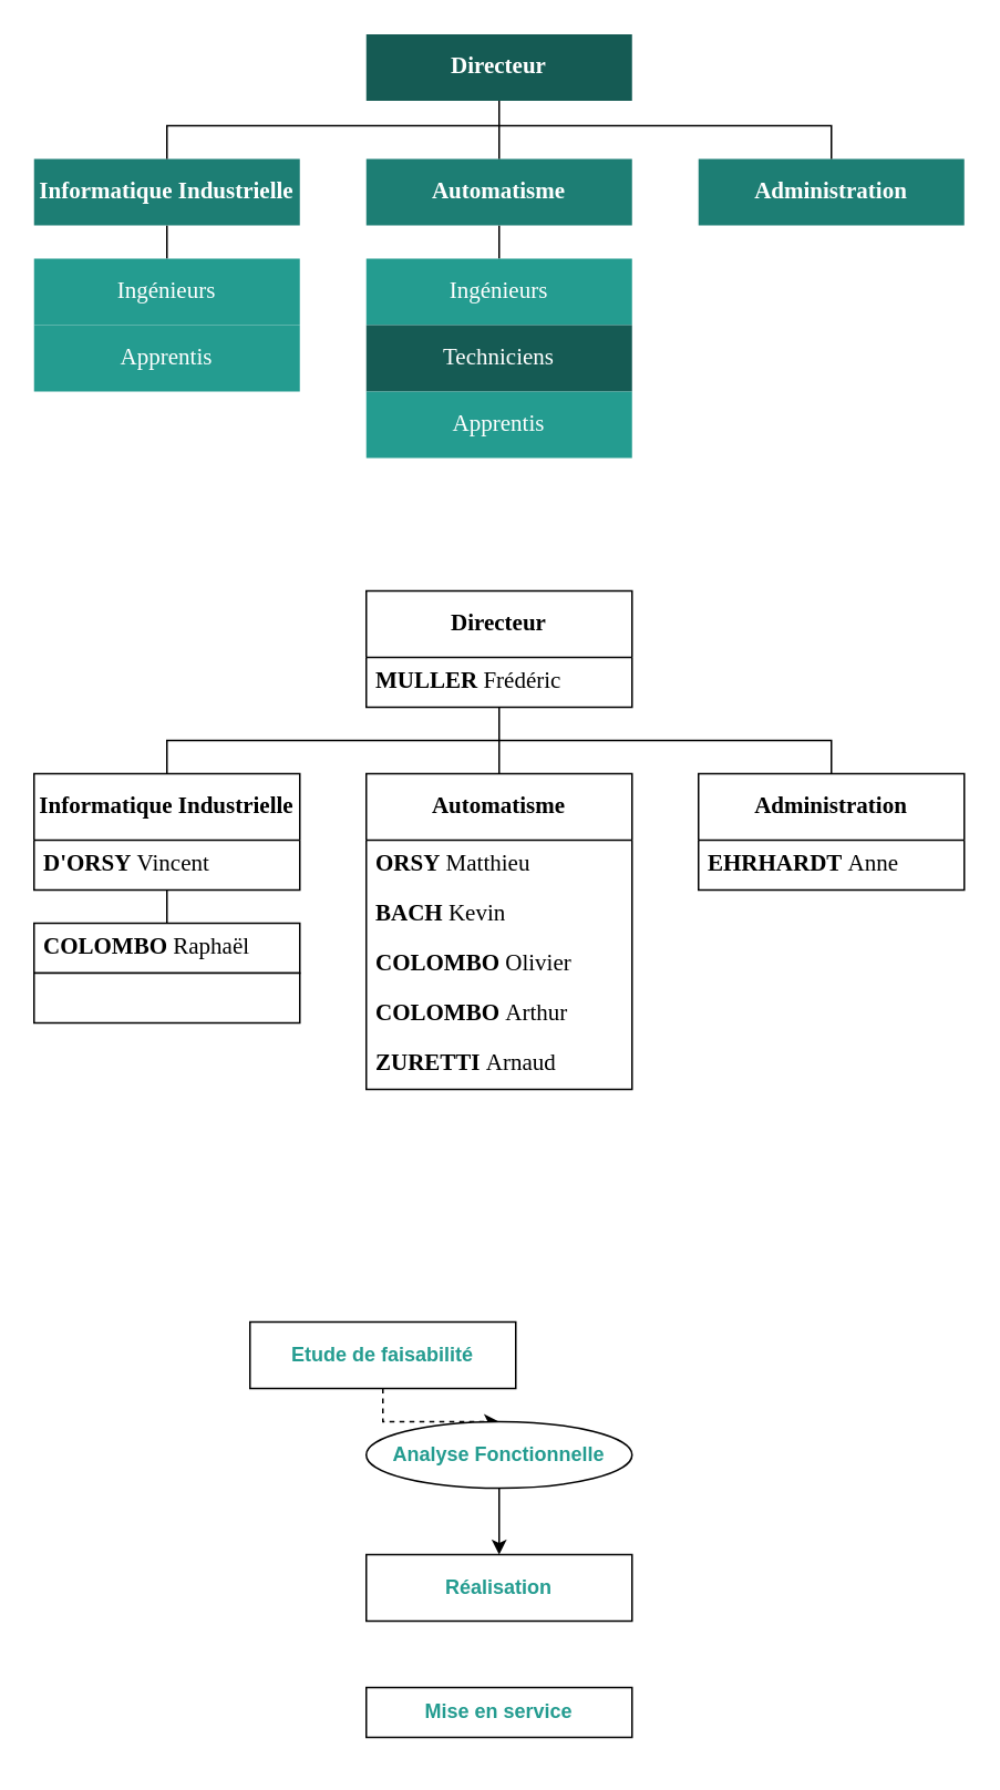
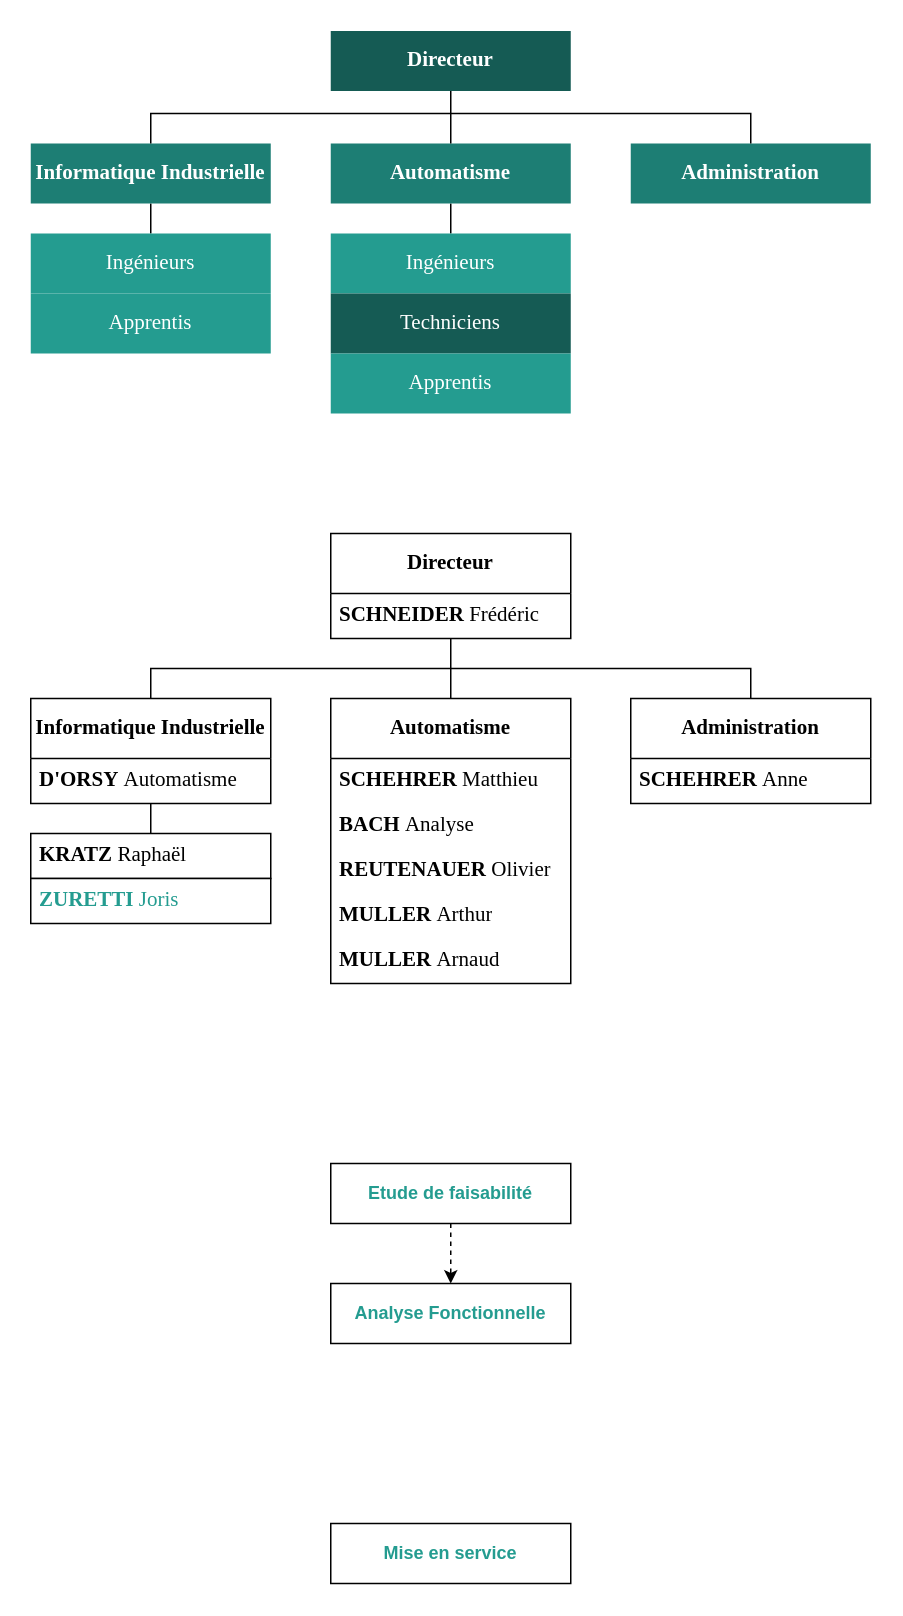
  <mxCell id="0" />
  <mxCell id="1" parent="0" />
  <mxCell id="2" value="&lt;b style=&quot;border-color: var(--border-color); font-size: 14px;&quot;&gt;Automatisme&lt;/b&gt;" style="swimlane;fontStyle=0;childLayout=stackLayout;horizontal=1;startSize=40;horizontalStack=0;resizeParent=1;resizeParentMax=0;resizeLast=0;collapsible=1;marginBottom=0;whiteSpace=wrap;html=1;fontFamily=calibri;fontSize=14;" vertex="1" parent="1"><mxGeometry x="220" y="465" width="160" height="190" as="geometry"><mxRectangle x="250" y="510" width="120" height="30" as="alternateBounds" /></mxGeometry></mxCell>
- <mxCell id="3" value="&lt;b style=&quot;border-color: var(--border-color); text-align: center; font-size: 14px;&quot;&gt;ORSY&amp;nbsp;&lt;/b&gt;Matthieu" style="text;strokeColor=none;fillColor=none;align=left;verticalAlign=middle;spacingLeft=4;spacingRight=4;overflow=hidden;points=[[0,0.5],[1,0.5]];portConstraint=eastwest;rotatable=0;whiteSpace=wrap;html=1;fontFamily=calibri;fontSize=14;" vertex="1" parent="2"><mxGeometry y="40" width="160" height="30" as="geometry" /></mxCell>
- <mxCell id="4" value="&lt;b style=&quot;border-color: var(--border-color); text-align: center; font-size: 14px;&quot;&gt;BACH&amp;nbsp;&lt;/b&gt;Kevin" style="text;strokeColor=none;fillColor=none;align=left;verticalAlign=middle;spacingLeft=4;spacingRight=4;overflow=hidden;points=[[0,0.5],[1,0.5]];portConstraint=eastwest;rotatable=0;whiteSpace=wrap;html=1;fontFamily=calibri;fontSize=14;" vertex="1" parent="2"><mxGeometry y="70" width="160" height="30" as="geometry" /></mxCell>
- <mxCell id="5" value="&lt;b style=&quot;border-color: var(--border-color); text-align: center; font-size: 14px;&quot;&gt;COLOMBO&amp;nbsp;&lt;/b&gt;Olivier" style="text;strokeColor=none;fillColor=none;align=left;verticalAlign=middle;spacingLeft=4;spacingRight=4;overflow=hidden;points=[[0,0.5],[1,0.5]];portConstraint=eastwest;rotatable=0;whiteSpace=wrap;html=1;fontFamily=calibri;fontSize=14;perimeterSpacing=0;" vertex="1" parent="2"><mxGeometry y="100" width="160" height="30" as="geometry" /></mxCell>
- <mxCell id="6" value="&lt;b style=&quot;border-color: var(--border-color); text-align: center; font-size: 14px;&quot;&gt;COLOMBO&amp;nbsp;&lt;/b&gt;Arthur" style="text;strokeColor=none;fillColor=none;align=left;verticalAlign=middle;spacingLeft=4;spacingRight=4;overflow=hidden;points=[[0,0.5],[1,0.5]];portConstraint=eastwest;rotatable=0;whiteSpace=wrap;html=1;fontFamily=calibri;fontSize=14;" vertex="1" parent="2"><mxGeometry y="130" width="160" height="30" as="geometry" /></mxCell>
- <mxCell id="7" value="&lt;b style=&quot;border-color: var(--border-color); text-align: center; font-size: 14px;&quot;&gt;ZURETTI&amp;nbsp;&lt;/b&gt;Arnaud" style="text;strokeColor=none;fillColor=none;align=left;verticalAlign=middle;spacingLeft=4;spacingRight=4;overflow=hidden;points=[[0,0.5],[1,0.5]];portConstraint=eastwest;rotatable=0;whiteSpace=wrap;html=1;fontFamily=calibri;fontSize=14;" vertex="1" parent="2"><mxGeometry y="160" width="160" height="30" as="geometry" /></mxCell>
+ <mxCell id="3" value="&lt;b style=&quot;border-color: var(--border-color); text-align: center; font-size: 14px;&quot;&gt;SCHEHRER&amp;nbsp;&lt;/b&gt;Matthieu" style="text;strokeColor=none;fillColor=none;align=left;verticalAlign=middle;spacingLeft=4;spacingRight=4;overflow=hidden;points=[[0,0.5],[1,0.5]];portConstraint=eastwest;rotatable=0;whiteSpace=wrap;html=1;fontFamily=calibri;fontSize=14;" vertex="1" parent="2"><mxGeometry y="40" width="160" height="30" as="geometry" /></mxCell>
+ <mxCell id="4" value="&lt;b style=&quot;border-color: var(--border-color); text-align: center; font-size: 14px;&quot;&gt;BACH&amp;nbsp;&lt;/b&gt;Analyse" style="text;strokeColor=none;fillColor=none;align=left;verticalAlign=middle;spacingLeft=4;spacingRight=4;overflow=hidden;points=[[0,0.5],[1,0.5]];portConstraint=eastwest;rotatable=0;whiteSpace=wrap;html=1;fontFamily=calibri;fontSize=14;" vertex="1" parent="2"><mxGeometry y="70" width="160" height="30" as="geometry" /></mxCell>
+ <mxCell id="5" value="&lt;b style=&quot;border-color: var(--border-color); text-align: center; font-size: 14px;&quot;&gt;REUTENAUER&amp;nbsp;&lt;/b&gt;Olivier" style="text;strokeColor=none;fillColor=none;align=left;verticalAlign=middle;spacingLeft=4;spacingRight=4;overflow=hidden;points=[[0,0.5],[1,0.5]];portConstraint=eastwest;rotatable=0;whiteSpace=wrap;html=1;fontFamily=calibri;fontSize=14;perimeterSpacing=0;" vertex="1" parent="2"><mxGeometry y="100" width="160" height="30" as="geometry" /></mxCell>
+ <mxCell id="6" value="&lt;b style=&quot;border-color: var(--border-color); text-align: center; font-size: 14px;&quot;&gt;MULLER&amp;nbsp;&lt;/b&gt;Arthur" style="text;strokeColor=none;fillColor=none;align=left;verticalAlign=middle;spacingLeft=4;spacingRight=4;overflow=hidden;points=[[0,0.5],[1,0.5]];portConstraint=eastwest;rotatable=0;whiteSpace=wrap;html=1;fontFamily=calibri;fontSize=14;" vertex="1" parent="2"><mxGeometry y="130" width="160" height="30" as="geometry" /></mxCell>
+ <mxCell id="7" value="&lt;b style=&quot;border-color: var(--border-color); text-align: center; font-size: 14px;&quot;&gt;MULLER&amp;nbsp;&lt;/b&gt;Arnaud" style="text;strokeColor=none;fillColor=none;align=left;verticalAlign=middle;spacingLeft=4;spacingRight=4;overflow=hidden;points=[[0,0.5],[1,0.5]];portConstraint=eastwest;rotatable=0;whiteSpace=wrap;html=1;fontFamily=calibri;fontSize=14;" vertex="1" parent="2"><mxGeometry y="160" width="160" height="30" as="geometry" /></mxCell>
  <mxCell id="8" style="edgeStyle=orthogonalEdgeStyle;rounded=0;orthogonalLoop=1;jettySize=auto;html=1;exitX=0.5;exitY=1;exitDx=0;exitDy=0;entryX=0.5;entryY=0;entryDx=0;entryDy=0;endArrow=none;endFill=0;fontFamily=calibri;fontSize=14;" edge="1" parent="1" source="9" target="30"><mxGeometry relative="1" as="geometry" /></mxCell>
  <mxCell id="9" value="&lt;b style=&quot;border-color: var(--border-color); font-size: 14px;&quot;&gt;Informatique Industrielle&lt;/b&gt;" style="swimlane;fontStyle=0;childLayout=stackLayout;horizontal=1;startSize=40;horizontalStack=0;resizeParent=1;resizeParentMax=0;resizeLast=0;collapsible=1;marginBottom=0;whiteSpace=wrap;html=1;fontFamily=calibri;fontSize=14;" vertex="1" parent="1"><mxGeometry x="20" y="465" width="160" height="70" as="geometry"><mxRectangle x="250" y="510" width="120" height="30" as="alternateBounds" /></mxGeometry></mxCell>
- <mxCell id="10" value="&lt;b style=&quot;border-color: var(--border-color); text-align: center; font-size: 14px;&quot;&gt;D'ORSY&amp;nbsp;&lt;/b&gt;Vincent" style="text;strokeColor=none;fillColor=none;align=left;verticalAlign=middle;spacingLeft=4;spacingRight=4;overflow=hidden;points=[[0,0.5],[1,0.5]];portConstraint=eastwest;rotatable=0;whiteSpace=wrap;html=1;fontFamily=calibri;fontSize=14;" vertex="1" parent="9"><mxGeometry y="40" width="160" height="30" as="geometry" /></mxCell>
+ <mxCell id="10" value="&lt;b style=&quot;border-color: var(--border-color); text-align: center; font-size: 14px;&quot;&gt;D'ORSY&amp;nbsp;&lt;/b&gt;Automatisme" style="text;strokeColor=none;fillColor=none;align=left;verticalAlign=middle;spacingLeft=4;spacingRight=4;overflow=hidden;points=[[0,0.5],[1,0.5]];portConstraint=eastwest;rotatable=0;whiteSpace=wrap;html=1;fontFamily=calibri;fontSize=14;" vertex="1" parent="9"><mxGeometry y="40" width="160" height="30" as="geometry" /></mxCell>
  <mxCell id="11" value="&lt;b style=&quot;border-color: var(--border-color); font-size: 14px;&quot;&gt;Administration&lt;/b&gt;" style="swimlane;fontStyle=0;childLayout=stackLayout;horizontal=1;startSize=40;horizontalStack=0;resizeParent=1;resizeParentMax=0;resizeLast=0;collapsible=1;marginBottom=0;whiteSpace=wrap;html=1;fontFamily=calibri;fontSize=14;" vertex="1" parent="1"><mxGeometry x="420" y="465" width="160" height="70" as="geometry"><mxRectangle x="250" y="510" width="120" height="30" as="alternateBounds" /></mxGeometry></mxCell>
- <mxCell id="12" value="&lt;b style=&quot;border-color: var(--border-color); text-align: center; font-size: 14px;&quot;&gt;EHRHARDT&amp;nbsp;&lt;/b&gt;Anne" style="text;strokeColor=none;fillColor=none;align=left;verticalAlign=middle;spacingLeft=4;spacingRight=4;overflow=hidden;points=[[0,0.5],[1,0.5]];portConstraint=eastwest;rotatable=0;whiteSpace=wrap;html=1;fontFamily=calibri;fontSize=14;" vertex="1" parent="11"><mxGeometry y="40" width="160" height="30" as="geometry" /></mxCell>
+ <mxCell id="12" value="&lt;b style=&quot;border-color: var(--border-color); text-align: center; font-size: 14px;&quot;&gt;SCHEHRER&amp;nbsp;&lt;/b&gt;Anne" style="text;strokeColor=none;fillColor=none;align=left;verticalAlign=middle;spacingLeft=4;spacingRight=4;overflow=hidden;points=[[0,0.5],[1,0.5]];portConstraint=eastwest;rotatable=0;whiteSpace=wrap;html=1;fontFamily=calibri;fontSize=14;" vertex="1" parent="11"><mxGeometry y="40" width="160" height="30" as="geometry" /></mxCell>
  <mxCell id="13" style="edgeStyle=orthogonalEdgeStyle;rounded=0;orthogonalLoop=1;jettySize=auto;html=1;exitX=0.5;exitY=1;exitDx=0;exitDy=0;entryX=0.5;entryY=0;entryDx=0;entryDy=0;endArrow=none;endFill=0;fontFamily=calibri;fontSize=14;" edge="1" parent="1" source="14" target="2"><mxGeometry relative="1" as="geometry" /></mxCell>
  <mxCell id="14" value="&lt;b style=&quot;border-color: var(--border-color); font-size: 14px;&quot;&gt;Directeur&lt;/b&gt;" style="swimlane;fontStyle=0;childLayout=stackLayout;horizontal=1;startSize=40;horizontalStack=0;resizeParent=1;resizeParentMax=0;resizeLast=0;collapsible=1;marginBottom=0;whiteSpace=wrap;html=1;fontFamily=calibri;fontSize=14;" vertex="1" parent="1"><mxGeometry x="220" y="355" width="160" height="70" as="geometry"><mxRectangle x="250" y="510" width="120" height="30" as="alternateBounds" /></mxGeometry></mxCell>
- <mxCell id="15" value="&lt;b style=&quot;border-color: var(--border-color); text-align: center; font-size: 14px;&quot;&gt;MULLER&amp;nbsp;&lt;/b&gt;Frédéric" style="text;strokeColor=none;fillColor=none;align=left;verticalAlign=middle;spacingLeft=4;spacingRight=4;overflow=hidden;points=[[0,0.5],[1,0.5]];portConstraint=eastwest;rotatable=0;whiteSpace=wrap;html=1;fontFamily=calibri;fontSize=14;" vertex="1" parent="14"><mxGeometry y="40" width="160" height="30" as="geometry" /></mxCell>
+ <mxCell id="15" value="&lt;b style=&quot;border-color: var(--border-color); text-align: center; font-size: 14px;&quot;&gt;SCHNEIDER&amp;nbsp;&lt;/b&gt;Frédéric" style="text;strokeColor=none;fillColor=none;align=left;verticalAlign=middle;spacingLeft=4;spacingRight=4;overflow=hidden;points=[[0,0.5],[1,0.5]];portConstraint=eastwest;rotatable=0;whiteSpace=wrap;html=1;fontFamily=calibri;fontSize=14;" vertex="1" parent="14"><mxGeometry y="40" width="160" height="30" as="geometry" /></mxCell>
  <mxCell id="16" value="&lt;span style=&quot;font-size: 14px;&quot;&gt;Directeur&lt;/span&gt;" style="rounded=0;whiteSpace=wrap;html=1;glass=0;shadow=0;fillColor=#155B54;strokeColor=none;fontColor=#FFFFFF;fontFamily=calibri;fontSize=14;fontStyle=1" vertex="1" parent="1"><mxGeometry x="220" y="20" width="160" height="40" as="geometry" /></mxCell>
  <mxCell id="17" value="" style="edgeStyle=orthogonalEdgeStyle;rounded=0;orthogonalLoop=1;jettySize=auto;html=1;endArrow=none;endFill=0;fontFamily=calibri;fontSize=14;fontStyle=0" edge="1" parent="1" source="18" target="23"><mxGeometry relative="1" as="geometry" /></mxCell>
  <mxCell id="18" value="&lt;span style=&quot;font-size: 14px;&quot;&gt;Automatisme&lt;/span&gt;" style="rounded=0;whiteSpace=wrap;html=1;fillColor=#1d7e74;fontColor=#FFFFFF;strokeColor=none;fontFamily=calibri;fontSize=14;fontStyle=1" vertex="1" parent="1"><mxGeometry x="220" y="95" width="160" height="40" as="geometry" /></mxCell>
  <mxCell id="19" value="" style="edgeStyle=orthogonalEdgeStyle;rounded=0;orthogonalLoop=1;jettySize=auto;html=1;endArrow=none;endFill=0;fontFamily=calibri;fontSize=14;fontStyle=0" edge="1" parent="1" source="20" target="22"><mxGeometry relative="1" as="geometry" /></mxCell>
  <mxCell id="20" value="&lt;span style=&quot;border-color: var(--border-color); font-size: 14px;&quot;&gt;Informatique Industrielle&lt;/span&gt;" style="rounded=0;whiteSpace=wrap;html=1;fillColor=#1D7E74;fontColor=#FFFFFF;strokeColor=none;fontFamily=calibri;fontSize=14;fontStyle=1" vertex="1" parent="1"><mxGeometry x="20" y="95" width="160" height="40" as="geometry" /></mxCell>
  <mxCell id="21" value="&lt;span style=&quot;border-color: var(--border-color); font-size: 14px;&quot;&gt;Administration&lt;/span&gt;" style="rounded=0;whiteSpace=wrap;html=1;fillColor=#1D7E74;fontColor=#FFFFFF;strokeColor=none;fontFamily=calibri;fontSize=14;fontStyle=1" vertex="1" parent="1"><mxGeometry x="420" y="95" width="160" height="40" as="geometry" /></mxCell>
  <mxCell id="22" value="&lt;span style=&quot;border-color: var(--border-color); font-size: 14px;&quot;&gt;Ingénieurs&lt;/span&gt;" style="rounded=0;whiteSpace=wrap;html=1;fillColor=#249c90;strokeColor=none;fontColor=#FFFFFF;fontFamily=calibri;fontSize=14;fontStyle=0" vertex="1" parent="1"><mxGeometry x="20" y="155" width="160" height="40" as="geometry" /></mxCell>
  <mxCell id="23" value="&lt;span style=&quot;font-size: 14px;&quot;&gt;Ingénieurs&lt;/span&gt;" style="rounded=0;whiteSpace=wrap;html=1;fillColor=#249C90;strokeColor=none;fontColor=#FFFFFF;fontFamily=calibri;fontSize=14;fontStyle=0" vertex="1" parent="1"><mxGeometry x="220" y="155" width="160" height="40" as="geometry" /></mxCell>
  <mxCell id="24" value="&lt;span style=&quot;font-size: 14px;&quot;&gt;Techniciens&lt;/span&gt;" style="rounded=0;whiteSpace=wrap;html=1;fillColor=#155b54;strokeColor=none;fontColor=#FFFFFF;fontFamily=calibri;fontSize=14;fontStyle=0;" vertex="1" parent="1"><mxGeometry x="220" y="195" width="160" height="40" as="geometry" /></mxCell>
  <mxCell id="25" value="&lt;span style=&quot;font-size: 14px;&quot;&gt;Apprentis&lt;/span&gt;" style="rounded=0;whiteSpace=wrap;html=1;fontColor=#FFFFFF;fillColor=#249C90;strokeColor=none;fontFamily=calibri;fontSize=14;fontStyle=0" vertex="1" parent="1"><mxGeometry x="20" y="195" width="160" height="40" as="geometry" /></mxCell>
  <mxCell id="26" value="&lt;span style=&quot;font-size: 14px;&quot;&gt;Apprentis&lt;/span&gt;" style="rounded=0;whiteSpace=wrap;html=1;fillColor=#249C90;strokeColor=none;fontColor=#FFFFFF;fontFamily=calibri;fontSize=14;fontStyle=0" vertex="1" parent="1"><mxGeometry x="220" y="235" width="160" height="40" as="geometry" /></mxCell>
  <mxCell id="27" value="" style="endArrow=none;html=1;rounded=0;exitX=0.5;exitY=0;exitDx=0;exitDy=0;entryX=0.5;entryY=0;entryDx=0;entryDy=0;fontFamily=calibri;fontSize=14;fontStyle=0" edge="1" parent="1" source="20" target="21"><mxGeometry width="50" height="50" relative="1" as="geometry"><mxPoint x="100" y="75" as="sourcePoint" /><mxPoint x="500" y="75" as="targetPoint" /><Array as="points"><mxPoint x="100" y="75" /><mxPoint x="500" y="75" /></Array></mxGeometry></mxCell>
  <mxCell id="28" value="" style="endArrow=none;html=1;rounded=0;entryX=0.5;entryY=1;entryDx=0;entryDy=0;exitX=0.5;exitY=0;exitDx=0;exitDy=0;fontFamily=calibri;fontSize=14;fontStyle=0" edge="1" parent="1" source="18" target="16"><mxGeometry width="50" height="50" relative="1" as="geometry"><mxPoint x="280" y="95" as="sourcePoint" /><mxPoint x="330" y="45" as="targetPoint" /></mxGeometry></mxCell>
  <mxCell id="29" value="" style="endArrow=none;html=1;rounded=0;exitX=0.5;exitY=0;exitDx=0;exitDy=0;entryX=0.5;entryY=0;entryDx=0;entryDy=0;fontFamily=calibri;fontSize=14;" edge="1" parent="1"><mxGeometry width="50" height="50" relative="1" as="geometry"><mxPoint x="100" y="465" as="sourcePoint" /><mxPoint x="500" y="465" as="targetPoint" /><Array as="points"><mxPoint x="100" y="445" /><mxPoint x="500" y="445" /></Array></mxGeometry></mxCell>
  <mxCell id="30" value="" style="rounded=0;whiteSpace=wrap;html=1;fontFamily=calibri;fontSize=14;" vertex="1" parent="1"><mxGeometry x="20" y="555" width="160" height="30" as="geometry" /></mxCell>
- <mxCell id="31" value="&lt;div style=&quot;text-align: center; font-size: 14px;&quot;&gt;&lt;span style=&quot;background-color: initial; font-size: 14px;&quot;&gt;&lt;b style=&quot;font-size: 14px;&quot;&gt;COLOMBO&amp;nbsp;&lt;/b&gt;Raphaël&lt;/span&gt;&lt;/div&gt;" style="text;strokeColor=none;fillColor=none;align=left;verticalAlign=middle;spacingLeft=4;spacingRight=4;overflow=hidden;points=[[0,0.5],[1,0.5]];portConstraint=eastwest;rotatable=0;whiteSpace=wrap;html=1;fontFamily=calibri;fontSize=14;" vertex="1" parent="1"><mxGeometry x="20" y="555" width="160" height="30" as="geometry" /></mxCell>
+ <mxCell id="31" value="&lt;div style=&quot;text-align: center; font-size: 14px;&quot;&gt;&lt;span style=&quot;background-color: initial; font-size: 14px;&quot;&gt;&lt;b style=&quot;font-size: 14px;&quot;&gt;KRATZ&amp;nbsp;&lt;/b&gt;Raphaël&lt;/span&gt;&lt;/div&gt;" style="text;strokeColor=none;fillColor=none;align=left;verticalAlign=middle;spacingLeft=4;spacingRight=4;overflow=hidden;points=[[0,0.5],[1,0.5]];portConstraint=eastwest;rotatable=0;whiteSpace=wrap;html=1;fontFamily=calibri;fontSize=14;" vertex="1" parent="1"><mxGeometry x="20" y="555" width="160" height="30" as="geometry" /></mxCell>
  <mxCell id="32" value="" style="rounded=0;whiteSpace=wrap;html=1;fontFamily=calibri;fontSize=14;" vertex="1" parent="1"><mxGeometry x="20" y="585" width="160" height="30" as="geometry" /></mxCell>
+ <mxCell id="33" value="&lt;div style=&quot;text-align: center; font-size: 14px;&quot;&gt;&lt;span style=&quot;background-color: initial; font-size: 14px;&quot;&gt;&lt;font color=&quot;#249c90&quot;&gt;&lt;b style=&quot;font-size: 14px;&quot;&gt;ZURETTI &lt;/b&gt;Joris&lt;/font&gt;&lt;/span&gt;&lt;/div&gt;" style="text;strokeColor=none;fillColor=none;align=left;verticalAlign=middle;spacingLeft=4;spacingRight=4;overflow=hidden;points=[[0,0.5],[1,0.5]];portConstraint=eastwest;rotatable=0;whiteSpace=wrap;html=1;fontFamily=calibri;fontSize=14;" vertex="1" parent="1"><mxGeometry x="20" y="585" width="160" height="30" as="geometry" /></mxCell>
  <mxCell id="34" style="edgeStyle=orthogonalEdgeStyle;rounded=0;orthogonalLoop=1;jettySize=auto;html=1;exitX=0.5;exitY=1;exitDx=0;exitDy=0;entryX=0.5;entryY=0;entryDx=0;entryDy=0;dashed=1;" edge="1" parent="1" source="35" target="37"><mxGeometry relative="1" as="geometry" /></mxCell>
- <mxCell id="35" value="Etude de faisabilité" style="rounded=0;whiteSpace=wrap;html=1;fontStyle=1;fontColor=#249C90;" vertex="1" parent="1"><mxGeometry x="150" y="795" width="160" height="40" as="geometry" /></mxCell>
- <mxCell id="36" style="edgeStyle=orthogonalEdgeStyle;rounded=0;orthogonalLoop=1;jettySize=auto;html=1;exitX=0.5;exitY=1;exitDx=0;exitDy=0;entryX=0.5;entryY=0;entryDx=0;entryDy=0;" edge="1" parent="1" source="37" target="38"><mxGeometry relative="1" as="geometry" /></mxCell>
- <mxCell id="37" value="Analyse Fonctionnelle" style="ellipse;whiteSpace=wrap;html=1;fontStyle=1;fontColor=#249C90;" vertex="1" parent="1"><mxGeometry x="220" y="855" width="160" height="40" as="geometry" /></mxCell>
- <mxCell id="38" value="Réalisation" style="rounded=0;whiteSpace=wrap;html=1;fontStyle=1;fontColor=#249C90;" vertex="1" parent="1"><mxGeometry x="220" y="935" width="160" height="40" as="geometry" /></mxCell>
- <mxCell id="39" value="Mise en service" style="rounded=0;whiteSpace=wrap;html=1;fontStyle=1;fontColor=#249C90;" vertex="1" parent="1"><mxGeometry x="220" y="1015" width="160" height="30" as="geometry" /></mxCell>
+ <mxCell id="35" value="Etude de faisabilité" style="rounded=0;whiteSpace=wrap;html=1;fontStyle=1;fontColor=#249C90;" vertex="1" parent="1"><mxGeometry x="220" y="775" width="160" height="40" as="geometry" /></mxCell>
+ <mxCell id="37" value="Analyse Fonctionnelle" style="rounded=0;whiteSpace=wrap;html=1;fontStyle=1;fontColor=#249C90;" vertex="1" parent="1"><mxGeometry x="220" y="855" width="160" height="40" as="geometry" /></mxCell>
+ <mxCell id="39" value="Mise en service" style="rounded=0;whiteSpace=wrap;html=1;fontStyle=1;fontColor=#249C90;" vertex="1" parent="1"><mxGeometry x="220" y="1015" width="160" height="40" as="geometry" /></mxCell>
